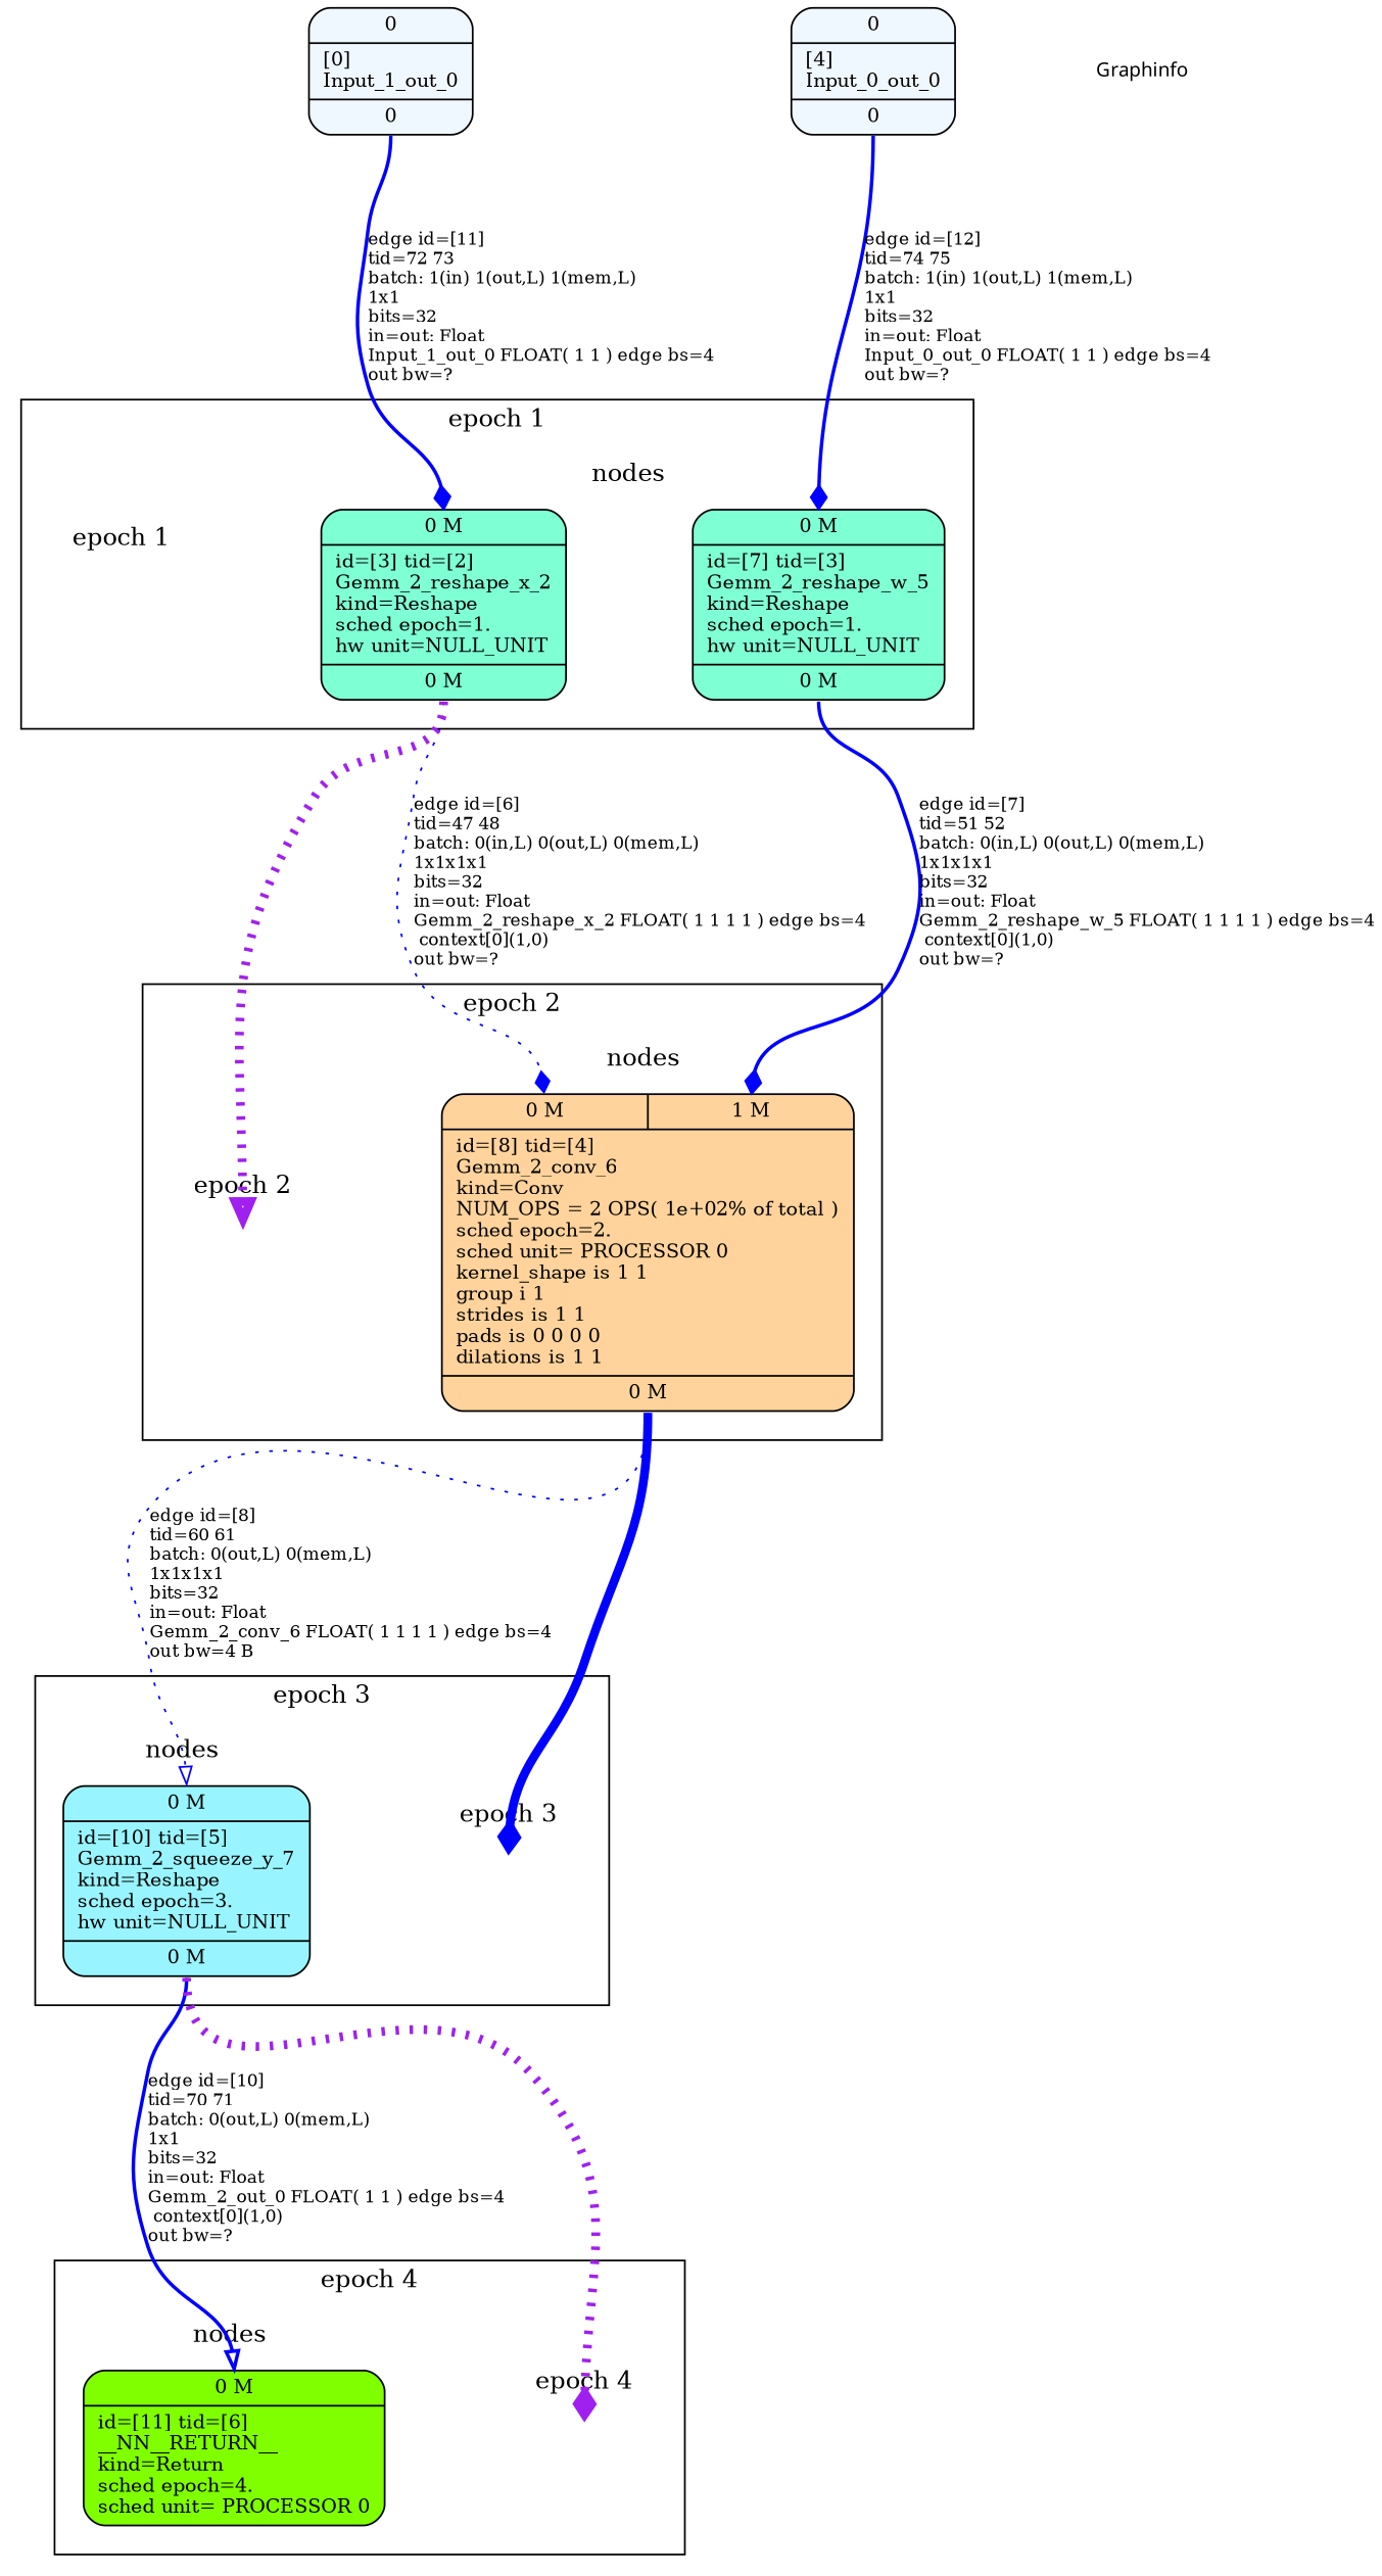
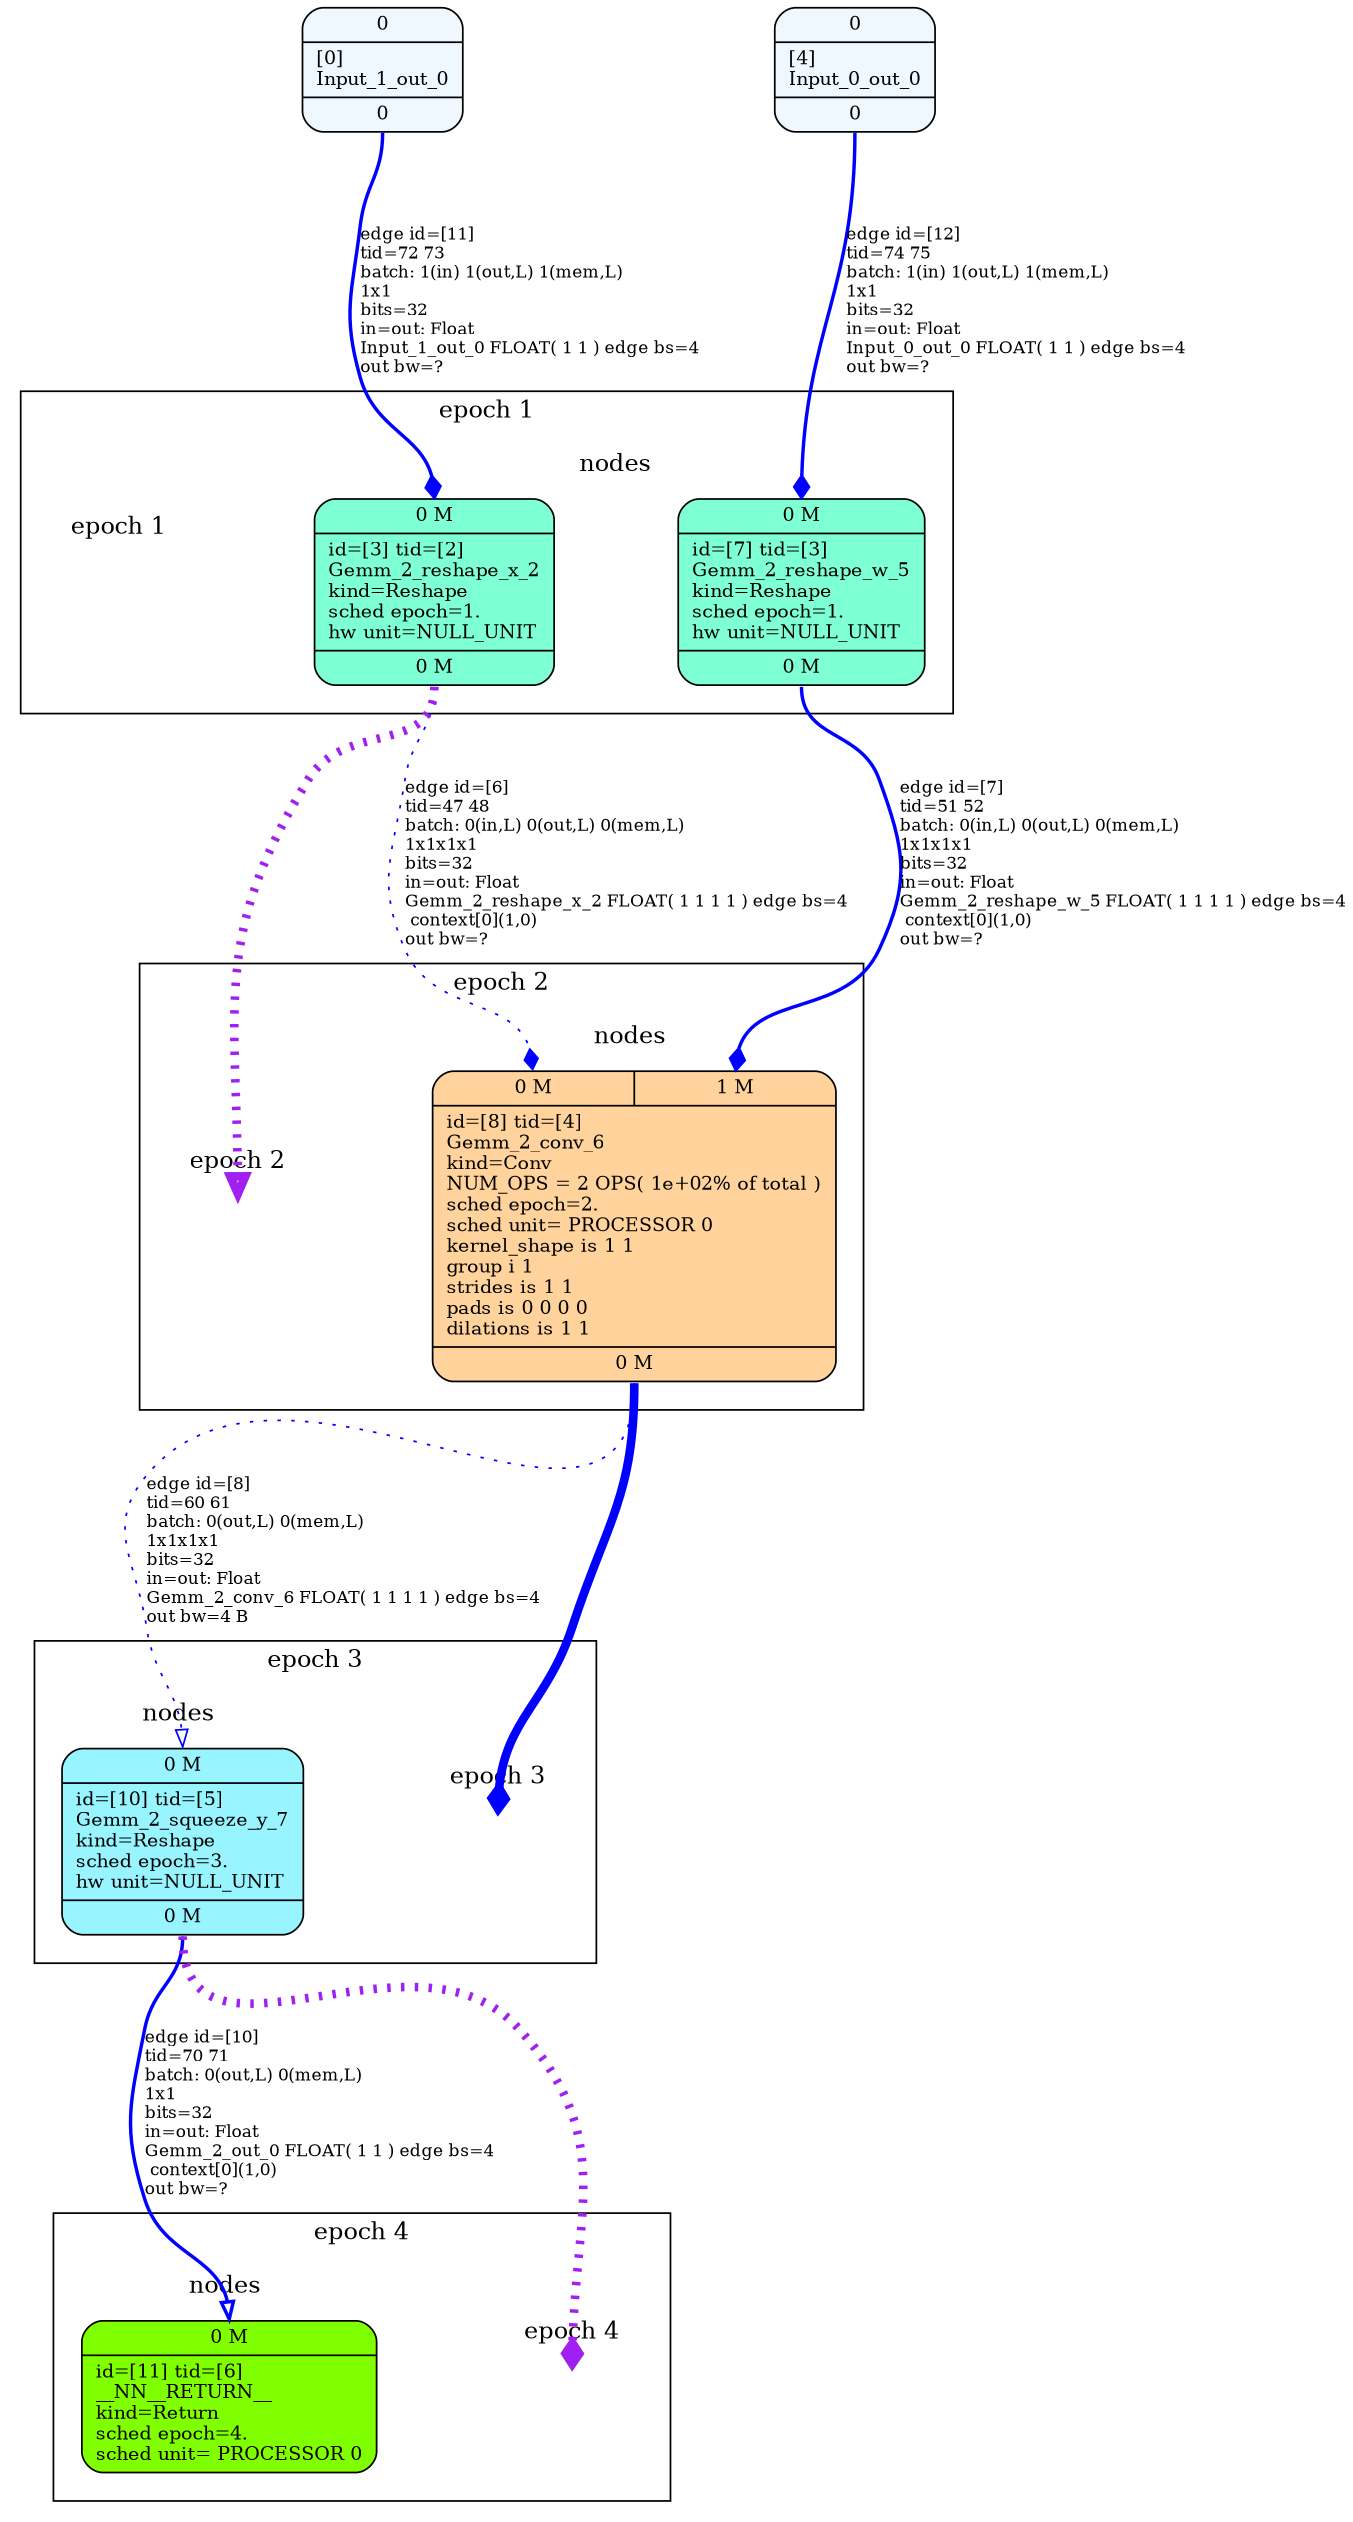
  digraph {
    compound=true
    fontsize=11
    nodesep=1
    rankdir=BU
    ranksep=1.5
    splines=spline
    node [fontsize=11 shape=record style="rounded,filled"]
    edge [fontsize=10 headport="i0:n" tailport="o0:s" color=blue style=bold arrowhead=diamond]
    n1 [fillcolor=aquamarine label="{ { < i0>  0 M } | id=[3] tid=[2]\lGemm_2_reshape_x_2\lkind=Reshape\lsched epoch=1.\lhw unit=NULL_UNIT\l | { < o0>  0 M } }"]
    n2 [fillcolor=aquamarine label="{ { < i0>  0 M } | id=[7] tid=[3]\lGemm_2_reshape_w_5\lkind=Reshape\lsched epoch=1.\lhw unit=NULL_UNIT\l | { < o0>  0 M } }"]
    dummy_1 [style=invis shape=""]
    n4 [fillcolor=burlywood1 label="{ { < i0>  0 M  | < i1>  1 M } | id=[8] tid=[4]\lGemm_2_conv_6\lkind=Conv\lNUM_OPS = 2 OPS( 1e+02% of total )\lsched epoch=2.\lsched unit= PROCESSOR 0\lkernel_shape is 1 1\lgroup i 1\lstrides is 1 1\lpads is 0 0 0 0\ldilations is 1 1\l | { < o0>  0 M } }"]
    dummy_2 [style=invis shape=""]
    n6 [fillcolor=cadetblue1 label="{ { < i0>  0 M } | id=[10] tid=[5]\lGemm_2_squeeze_y_7\lkind=Reshape\lsched epoch=3.\lhw unit=NULL_UNIT\l | { < o0>  0 M } }"]
    dummy_3 [style=invis shape=""]
    n8 [fillcolor=chartreuse label="{ { < i0>  0 M } | id=[11] tid=[6]\l__NN__RETURN__\lkind=Return\lsched epoch=4.\lsched unit= PROCESSOR 0\l}"]
    dummy_4 [style=invis shape=""]
-   Graphinfo [color=black fontname="Arial-Bold" shape=plaintext style=rounded]
    n11 [fillcolor=aliceblue label="{ { <i0> 0} |  [0]\lInput_1_out_0 | { <o0> 0} }"]
    n12 [fillcolor=aliceblue label="{ { <i0> 0} |  [4]\lInput_0_out_0 | { <o0> 0} }"]
    subgraph cluster_1 {
      fontsize=14
      label="epoch 1"
      subgraph cluster_2 {
        fontsize=14
        label="nodes "
        peripheries=0
        n1
        n2
      }
      subgraph cluster_3 {
        fontsize=14
        peripheries=0
        dummy_1
      }
    }
    subgraph cluster_4 {
      fontsize=14
      label="epoch 2"
      subgraph cluster_5 {
        fontsize=14
        label="nodes "
        peripheries=0
        n4
      }
      subgraph cluster_6 {
        fontsize=14
        peripheries=0
        dummy_2
      }
    }
    subgraph cluster_7 {
      fontsize=14
      label="epoch 3"
      subgraph cluster_8 {
        fontsize=14
        label="nodes "
        peripheries=0
        n6
      }
      subgraph cluster_9 {
        fontsize=14
        peripheries=0
        dummy_3
      }
    }
    subgraph cluster_10 {
      fontsize=14
      label="epoch 4"
      subgraph cluster_11 {
        fontsize=14
        label="nodes "
        peripheries=0
        n8
      }
      subgraph cluster_12 {
        fontsize=14
        peripheries=0
        dummy_4
      }
    }
    n1 -> n4 [label="edge id=[6]\ltid=47 48\lbatch: 0(in,L) 0(out,L) 0(mem,L) \l1x1x1x1\lbits=32\lin=out: Float\lGemm_2_reshape_x_2 FLOAT( 1 1 1 1 ) edge bs=4\l context[0](1,0)\lout bw=?\l" style=dotted]
    n1 -> dummy_2 [headport=n penwidth=5 strength=1000 tailport=s color=purple style=dotted arrowhead=onormal]
    n2 -> n4 [headport="i1:n" label="edge id=[7]\ltid=51 52\lbatch: 0(in,L) 0(out,L) 0(mem,L) \l1x1x1x1\lbits=32\lin=out: Float\lGemm_2_reshape_w_5 FLOAT( 1 1 1 1 ) edge bs=4\l context[0](1,0)\lout bw=?\l"]
    n4 -> n6 [label="edge id=[8]\ltid=60 61\lbatch: 0(out,L) 0(mem,L) \l1x1x1x1\lbits=32\lin=out: Float\lGemm_2_conv_6 FLOAT( 1 1 1 1 ) edge bs=4\lout bw=4 B\l" style=dotted arrowhead=onormal]
    n4 -> dummy_3 [headport=n penwidth=5 strength=1000 tailport=s]
    n6 -> n8 [label="edge id=[10]\ltid=70 71\lbatch: 0(out,L) 0(mem,L) \l1x1\lbits=32\lin=out: Float\lGemm_2_out_0 FLOAT( 1 1 ) edge bs=4\l context[0](1,0)\lout bw=?\l" arrowhead=onormal]
    n6 -> dummy_4 [headport=n penwidth=5 strength=1000 tailport=s color=purple style=dotted]
    n11 -> n1 [label="edge id=[11]\ltid=72 73\lbatch: 1(in) 1(out,L) 1(mem,L) \l1x1\lbits=32\lin=out: Float\lInput_1_out_0 FLOAT( 1 1 ) edge bs=4\lout bw=?\l"]
    n12 -> n2 [label="edge id=[12]\ltid=74 75\lbatch: 1(in) 1(out,L) 1(mem,L) \l1x1\lbits=32\lin=out: Float\lInput_0_out_0 FLOAT( 1 1 ) edge bs=4\lout bw=?\l"]
  }
